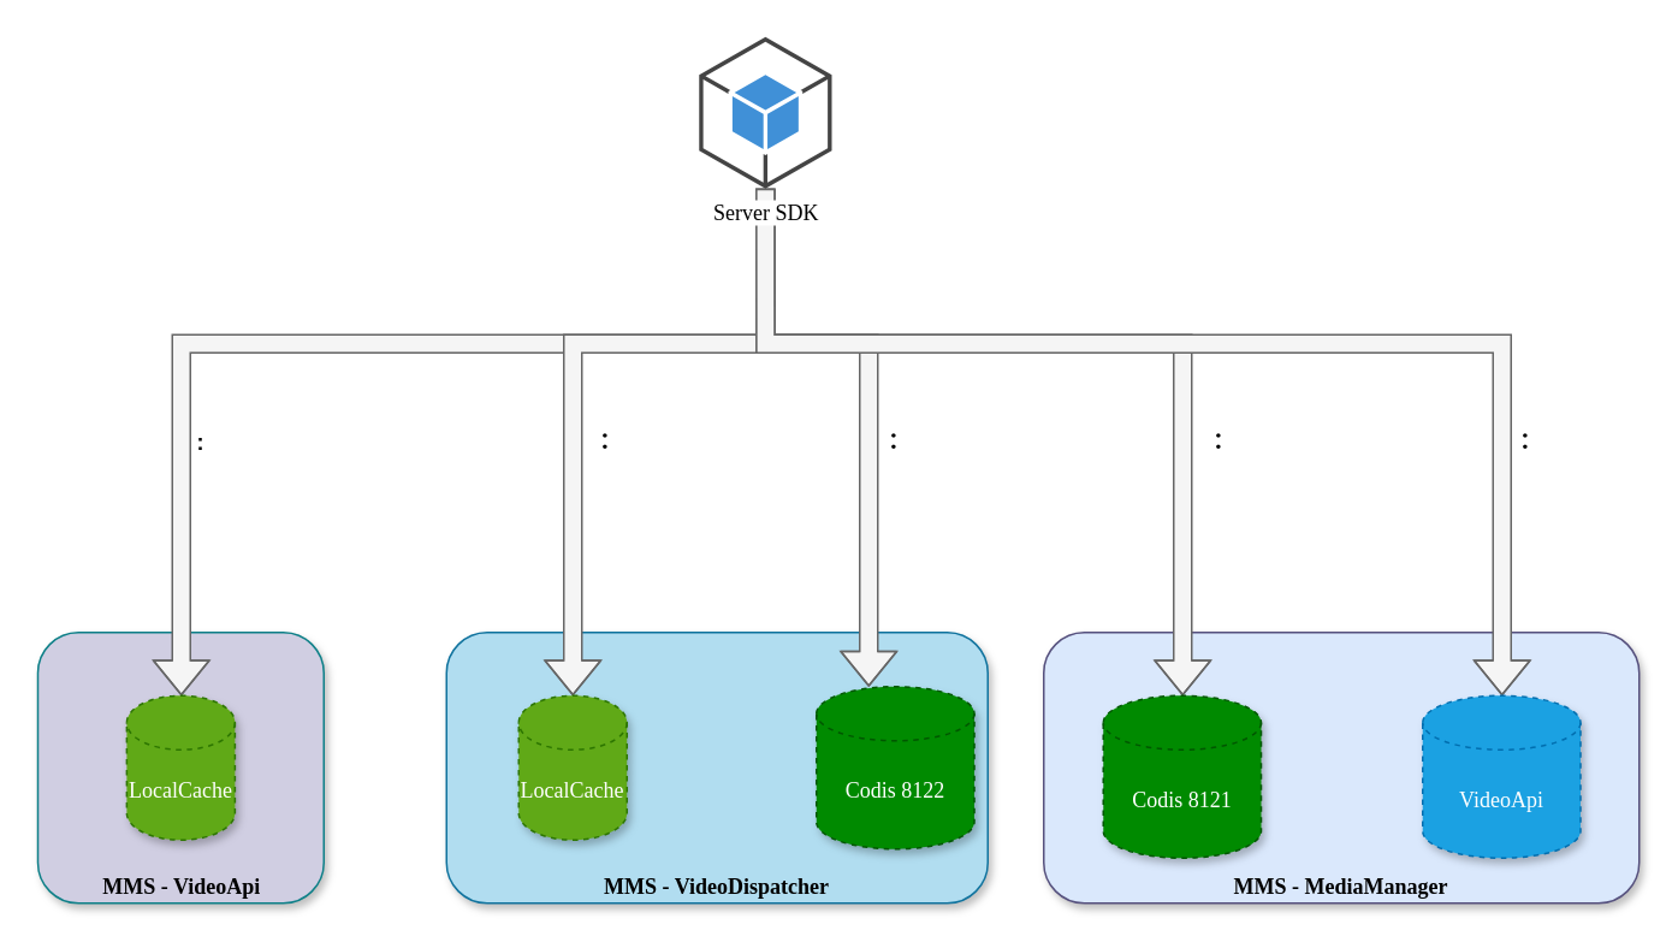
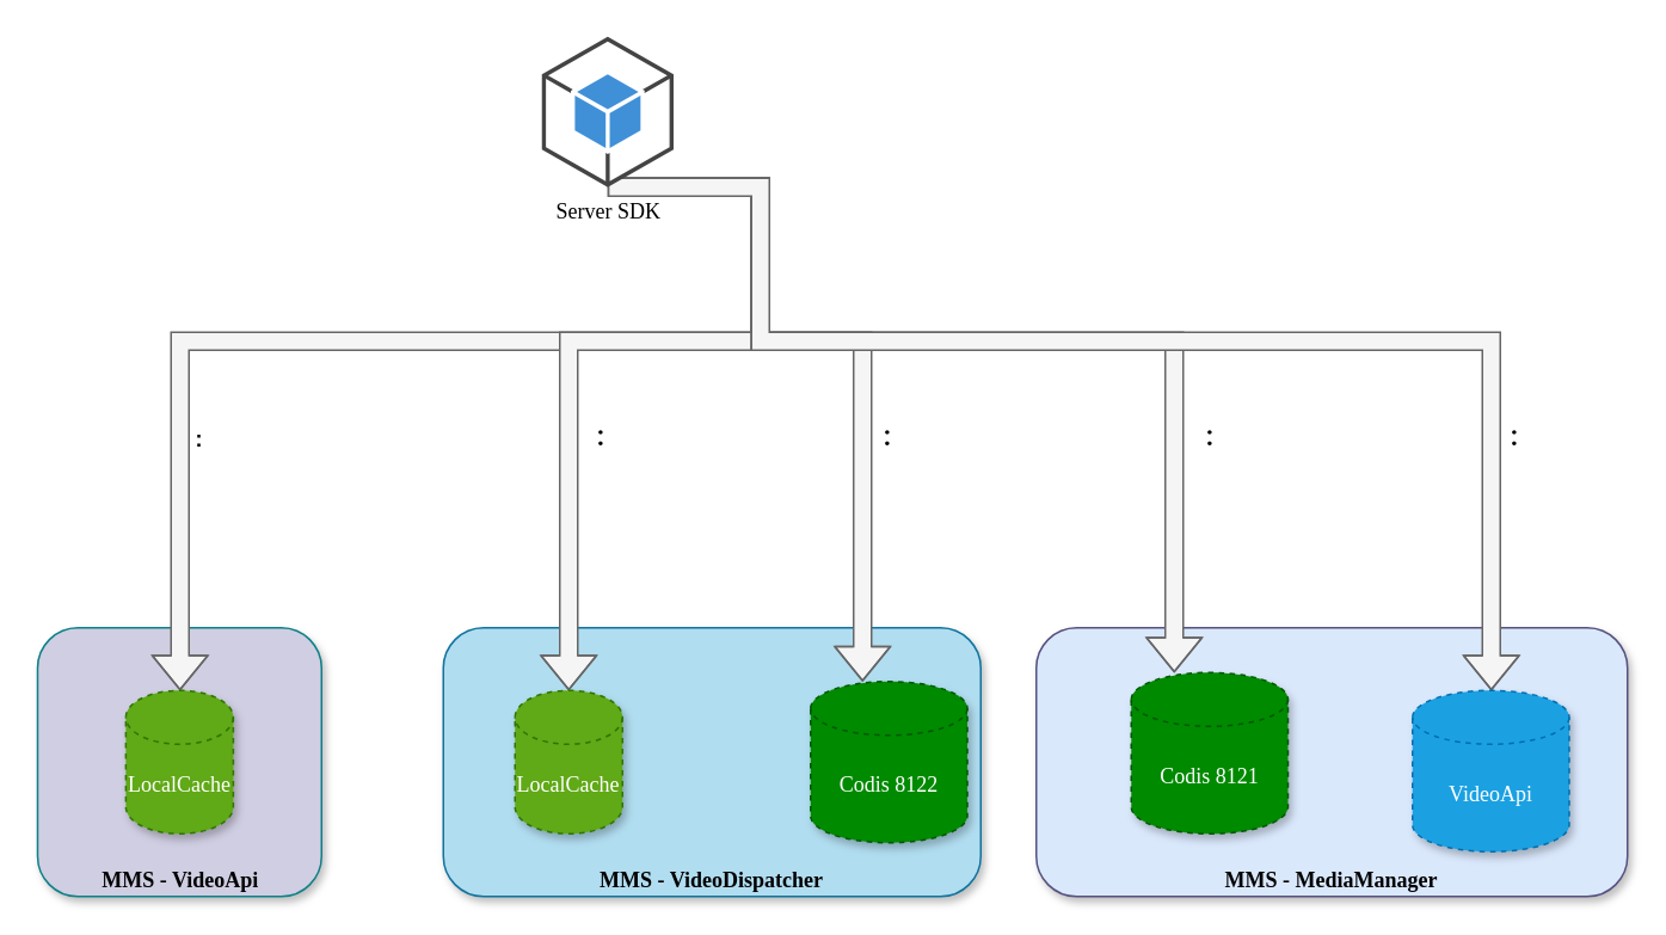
  <mxCell id="0" />
  <mxCell id="1" parent="0" />
  <mxCell id="2" value="&lt;b&gt;MMS - MediaManager&lt;/b&gt;" style="rounded=1;whiteSpace=wrap;html=1;fontFamily=Times New Roman;fillColor=#dae8fc;strokeColor=#56517e;sketch=0;shadow=1;verticalAlign=bottom;" vertex="1" parent="1"><mxGeometry x="578" y="350" width="330" height="150" as="geometry" /></mxCell>
  <mxCell id="3" value="&lt;b&gt;MMS - VideoDispatcher&lt;/b&gt;" style="rounded=1;whiteSpace=wrap;html=1;fontFamily=Times New Roman;fillColor=#b1ddf0;strokeColor=#10739e;sketch=0;shadow=1;verticalAlign=bottom;" vertex="1" parent="1"><mxGeometry x="247" y="350" width="300" height="150" as="geometry" /></mxCell>
  <mxCell id="4" value="&lt;b&gt;MMS - VideoApi&lt;/b&gt;" style="rounded=1;whiteSpace=wrap;html=1;fontFamily=Times New Roman;fillColor=#d0cee2;strokeColor=#0e8088;sketch=0;shadow=1;verticalAlign=bottom;" vertex="1" parent="1"><mxGeometry x="20.5" y="350" width="158.5" height="150" as="geometry" /></mxCell>
  <mxCell id="5" style="edgeStyle=orthogonalEdgeStyle;rounded=0;orthogonalLoop=1;jettySize=auto;html=1;exitX=0.5;exitY=1;exitDx=0;exitDy=0;exitPerimeter=0;shape=flexArrow;fillColor=#f5f5f5;strokeColor=#666666;" edge="1" parent="1" source="10" target="14"><mxGeometry relative="1" as="geometry"><Array as="points"><mxPoint x="424" y="190" /><mxPoint x="100" y="190" /></Array></mxGeometry></mxCell>
  <mxCell id="6" style="edgeStyle=orthogonalEdgeStyle;rounded=0;orthogonalLoop=1;jettySize=auto;html=1;exitX=0.5;exitY=1;exitDx=0;exitDy=0;exitPerimeter=0;entryX=0.5;entryY=0;entryDx=0;entryDy=0;entryPerimeter=0;shape=flexArrow;fillColor=#f5f5f5;strokeColor=#666666;" edge="1" parent="1" source="10" target="11"><mxGeometry relative="1" as="geometry"><Array as="points"><mxPoint x="424" y="190" /><mxPoint x="317" y="190" /></Array></mxGeometry></mxCell>
  <mxCell id="7" style="edgeStyle=orthogonalEdgeStyle;rounded=0;orthogonalLoop=1;jettySize=auto;html=1;exitX=0.5;exitY=1;exitDx=0;exitDy=0;exitPerimeter=0;shape=flexArrow;fillColor=#f5f5f5;strokeColor=#666666;" edge="1" parent="1" source="10" target="15"><mxGeometry relative="1" as="geometry"><Array as="points"><mxPoint x="424" y="190" /><mxPoint x="481" y="190" /></Array></mxGeometry></mxCell>
  <mxCell id="8" style="edgeStyle=orthogonalEdgeStyle;rounded=0;orthogonalLoop=1;jettySize=auto;html=1;exitX=0.5;exitY=1;exitDx=0;exitDy=0;exitPerimeter=0;shape=flexArrow;fillColor=#f5f5f5;strokeColor=#666666;" edge="1" parent="1" source="10" target="13"><mxGeometry relative="1" as="geometry"><Array as="points"><mxPoint x="424" y="190" /><mxPoint x="655" y="190" /></Array></mxGeometry></mxCell>
  <mxCell id="9" style="edgeStyle=orthogonalEdgeStyle;rounded=0;orthogonalLoop=1;jettySize=auto;html=1;exitX=0.5;exitY=1;exitDx=0;exitDy=0;exitPerimeter=0;shape=flexArrow;fillColor=#f5f5f5;strokeColor=#666666;" edge="1" parent="1" source="10" target="12"><mxGeometry relative="1" as="geometry"><Array as="points"><mxPoint x="424" y="190" /><mxPoint x="832" y="190" /></Array></mxGeometry></mxCell>
- <mxCell id="10" value="Server SDK" style="outlineConnect=0;dashed=0;verticalLabelPosition=bottom;verticalAlign=top;align=center;html=1;shape=mxgraph.aws3.android;fillColor=#4090D7;gradientColor=none;fontFamily=Times New Roman;labelBackgroundColor=default;" vertex="1" parent="1"><mxGeometry x="387" y="20" width="73.5" height="84" as="geometry" /></mxCell>
+ <mxCell id="10" value="Server SDK" style="outlineConnect=0;dashed=0;verticalLabelPosition=bottom;verticalAlign=top;align=center;html=1;shape=mxgraph.aws3.android;fillColor=#4090D7;gradientColor=none;fontFamily=Times New Roman;labelBackgroundColor=default;" vertex="1" parent="1"><mxGeometry x="302" y="20" width="73.5" height="84" as="geometry" /></mxCell>
  <mxCell id="11" value="LocalCache" style="shape=cylinder3;whiteSpace=wrap;html=1;boundedLbl=1;backgroundOutline=1;size=15;labelBackgroundColor=none;labelBorderColor=none;fontFamily=Times New Roman;fillColor=#60a917;strokeColor=#2D7600;sketch=0;shadow=1;dashed=1;fontColor=#ffffff;" vertex="1" parent="1"><mxGeometry x="287" y="385" width="60" height="80" as="geometry" /></mxCell>
  <mxCell id="12" value="VideoApi" style="shape=cylinder3;whiteSpace=wrap;html=1;boundedLbl=1;backgroundOutline=1;size=15;labelBackgroundColor=none;labelBorderColor=none;fontFamily=Times New Roman;fillColor=#1ba1e2;strokeColor=#006EAF;sketch=0;shadow=1;dashed=1;fontColor=#ffffff;" vertex="1" parent="1"><mxGeometry x="788" y="385" width="87.5" height="90" as="geometry" /></mxCell>
- <mxCell id="13" value="Codis 8121" style="shape=cylinder3;whiteSpace=wrap;html=1;boundedLbl=1;backgroundOutline=1;size=15;labelBackgroundColor=none;labelBorderColor=none;fontFamily=Times New Roman;fillColor=#008a00;strokeColor=#005700;sketch=0;shadow=1;dashed=1;fontColor=#ffffff;" vertex="1" parent="1"><mxGeometry x="611" y="385" width="87.5" height="90" as="geometry" /></mxCell>
+ <mxCell id="13" value="Codis 8121" style="shape=cylinder3;whiteSpace=wrap;html=1;boundedLbl=1;backgroundOutline=1;size=15;labelBackgroundColor=none;labelBorderColor=none;fontFamily=Times New Roman;fillColor=#008a00;strokeColor=#005700;sketch=0;shadow=1;dashed=1;fontColor=#ffffff;" vertex="1" parent="1"><mxGeometry x="631" y="375" width="87.5" height="90" as="geometry" /></mxCell>
  <mxCell id="14" value="LocalCache" style="shape=cylinder3;whiteSpace=wrap;html=1;boundedLbl=1;backgroundOutline=1;size=15;labelBackgroundColor=none;labelBorderColor=none;fontFamily=Times New Roman;fillColor=#60a917;strokeColor=#2D7600;sketch=0;shadow=1;dashed=1;fontColor=#ffffff;" vertex="1" parent="1"><mxGeometry x="69.75" y="385" width="60" height="80" as="geometry" /></mxCell>
  <mxCell id="15" value="Codis 8122" style="shape=cylinder3;whiteSpace=wrap;html=1;boundedLbl=1;backgroundOutline=1;size=15;labelBackgroundColor=none;labelBorderColor=none;fontFamily=Times New Roman;fillColor=#008a00;strokeColor=#005700;sketch=0;shadow=1;dashed=1;fontColor=#ffffff;" vertex="1" parent="1"><mxGeometry x="452" y="380" width="87.5" height="90" as="geometry" /></mxCell>
  <mxCell id="16" value=":" style="text;html=1;strokeColor=none;fillColor=none;align=left;verticalAlign=middle;whiteSpace=wrap;rounded=0;fontStyle=1" vertex="1" parent="1"><mxGeometry x="107" y="230" width="60" height="30" as="geometry" /></mxCell>
  <mxCell id="17" value="：" style="text;html=1;strokeColor=none;fillColor=none;align=left;verticalAlign=middle;whiteSpace=wrap;rounded=0;fontStyle=1" vertex="1" parent="1"><mxGeometry x="327" y="230" width="60" height="30" as="geometry" /></mxCell>
  <mxCell id="18" value="：" style="text;html=1;strokeColor=none;fillColor=none;align=left;verticalAlign=middle;whiteSpace=wrap;rounded=0;fontStyle=1" vertex="1" parent="1"><mxGeometry x="487" y="230" width="60" height="30" as="geometry" /></mxCell>
  <mxCell id="19" value="：" style="text;html=1;strokeColor=none;fillColor=none;align=left;verticalAlign=middle;whiteSpace=wrap;rounded=0;fontStyle=1" vertex="1" parent="1"><mxGeometry x="667" y="230" width="60" height="30" as="geometry" /></mxCell>
  <mxCell id="20" value="：" style="text;html=1;strokeColor=none;fillColor=none;align=left;verticalAlign=middle;whiteSpace=wrap;rounded=0;fontStyle=1" vertex="1" parent="1"><mxGeometry x="837" y="230" width="60" height="30" as="geometry" /></mxCell>
